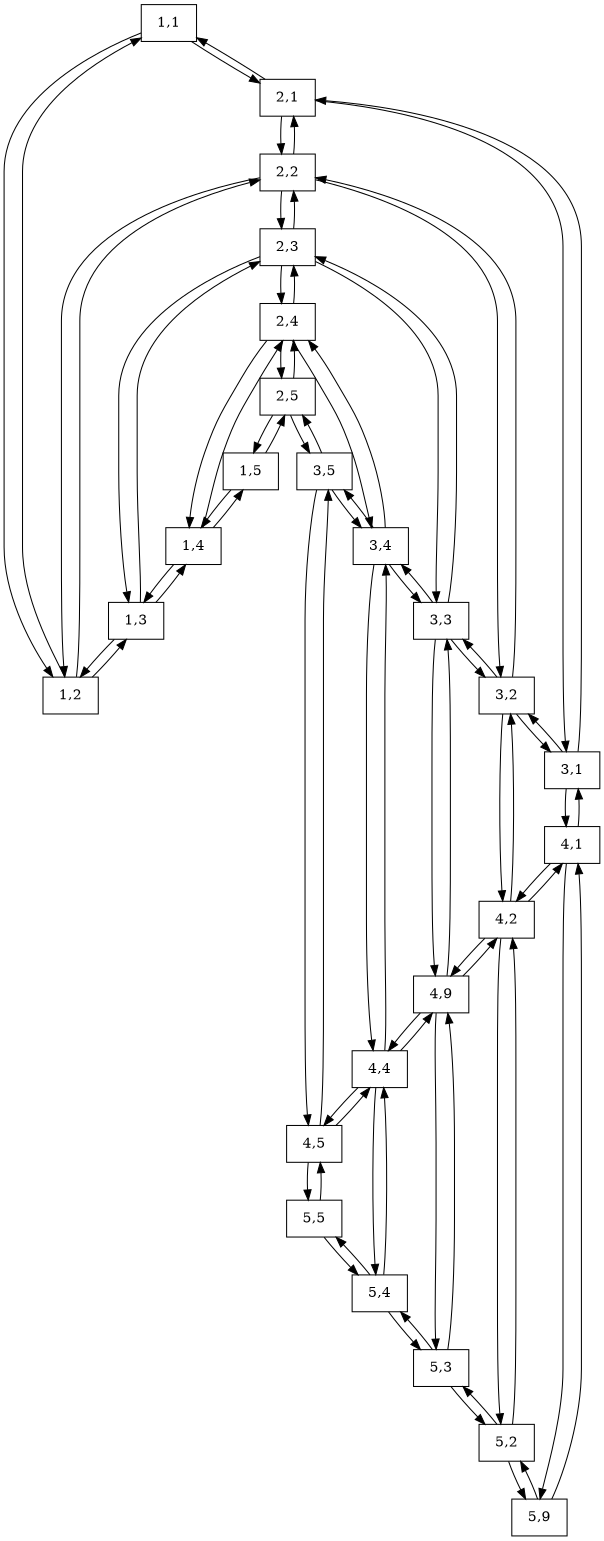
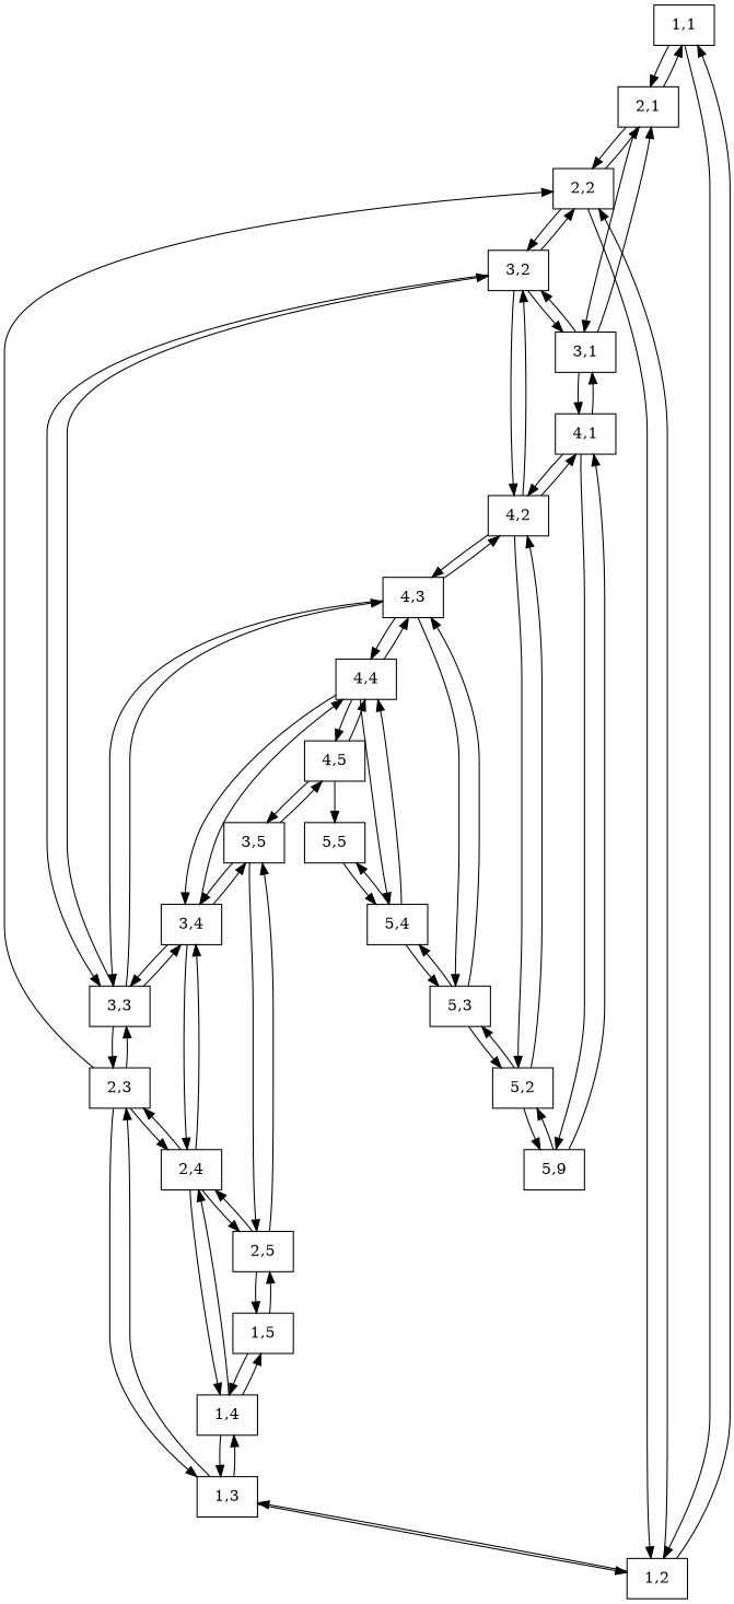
  digraph {
    node [shape=record]
    n1 [label="1,1"]
    n2 [label="2,1"]
    n3 [label="1,2"]
    n4 [label="3,1"]
    n5 [label="2,2"]
    n6 [label="1,3"]
    n7 [label="4,1"]
    n8 [label="3,2"]
    n9 [label="2,3"]
    n10 [label="5,9"]
    n11 [label="4,2"]
    n12 [label="3,3"]
    n13 [label="5,2"]
-   n14 [label="4,9"]
+   n14 [label="4,3"]
    n15 [label="5,3"]
    n16 [label="1,4"]
    n17 [label="2,4"]
    n18 [label="3,4"]
    n19 [label="4,4"]
    n20 [label="5,4"]
    n21 [label="1,5"]
    n22 [label="2,5"]
    n23 [label="3,5"]
    n24 [label="4,5"]
    n25 [label="5,5"]
    n1 -> n2
    n1 -> n3
    n2 -> n1
    n2 -> n4
    n2 -> n5
    n3 -> n1
    n3 -> n5
    n3 -> n6
    n4 -> n2
    n4 -> n7
    n4 -> n8
    n5 -> n2
    n5 -> n3
    n5 -> n8
-   n5 -> n9
    n6 -> n3
    n6 -> n9
    n6 -> n16
    n7 -> n4
    n7 -> n10
    n7 -> n11
    n8 -> n4
    n8 -> n5
    n8 -> n11
    n8 -> n12
    n9 -> n5
    n9 -> n6
    n9 -> n12
    n9 -> n17
    n10 -> n7
    n10 -> n13
    n11 -> n7
    n11 -> n8
    n11 -> n13
    n11 -> n14
    n12 -> n8
    n12 -> n9
    n12 -> n14
    n12 -> n18
    n13 -> n10
    n13 -> n11
    n13 -> n15
    n14 -> n11
    n14 -> n12
    n14 -> n15
    n14 -> n19
    n15 -> n13
    n15 -> n14
    n15 -> n20
    n16 -> n6
    n16 -> n17
    n16 -> n21
    n17 -> n9
    n17 -> n16
    n17 -> n18
    n17 -> n22
    n18 -> n12
    n18 -> n17
    n18 -> n19
    n18 -> n23
    n19 -> n14
    n19 -> n18
    n19 -> n20
    n19 -> n24
    n20 -> n15
    n20 -> n19
    n20 -> n25
    n21 -> n16
    n21 -> n22
    n22 -> n17
    n22 -> n21
    n22 -> n23
    n23 -> n18
    n23 -> n22
    n23 -> n24
    n24 -> n19
    n24 -> n23
    n24 -> n25
    n25 -> n20
-   n25 -> n24
  }
